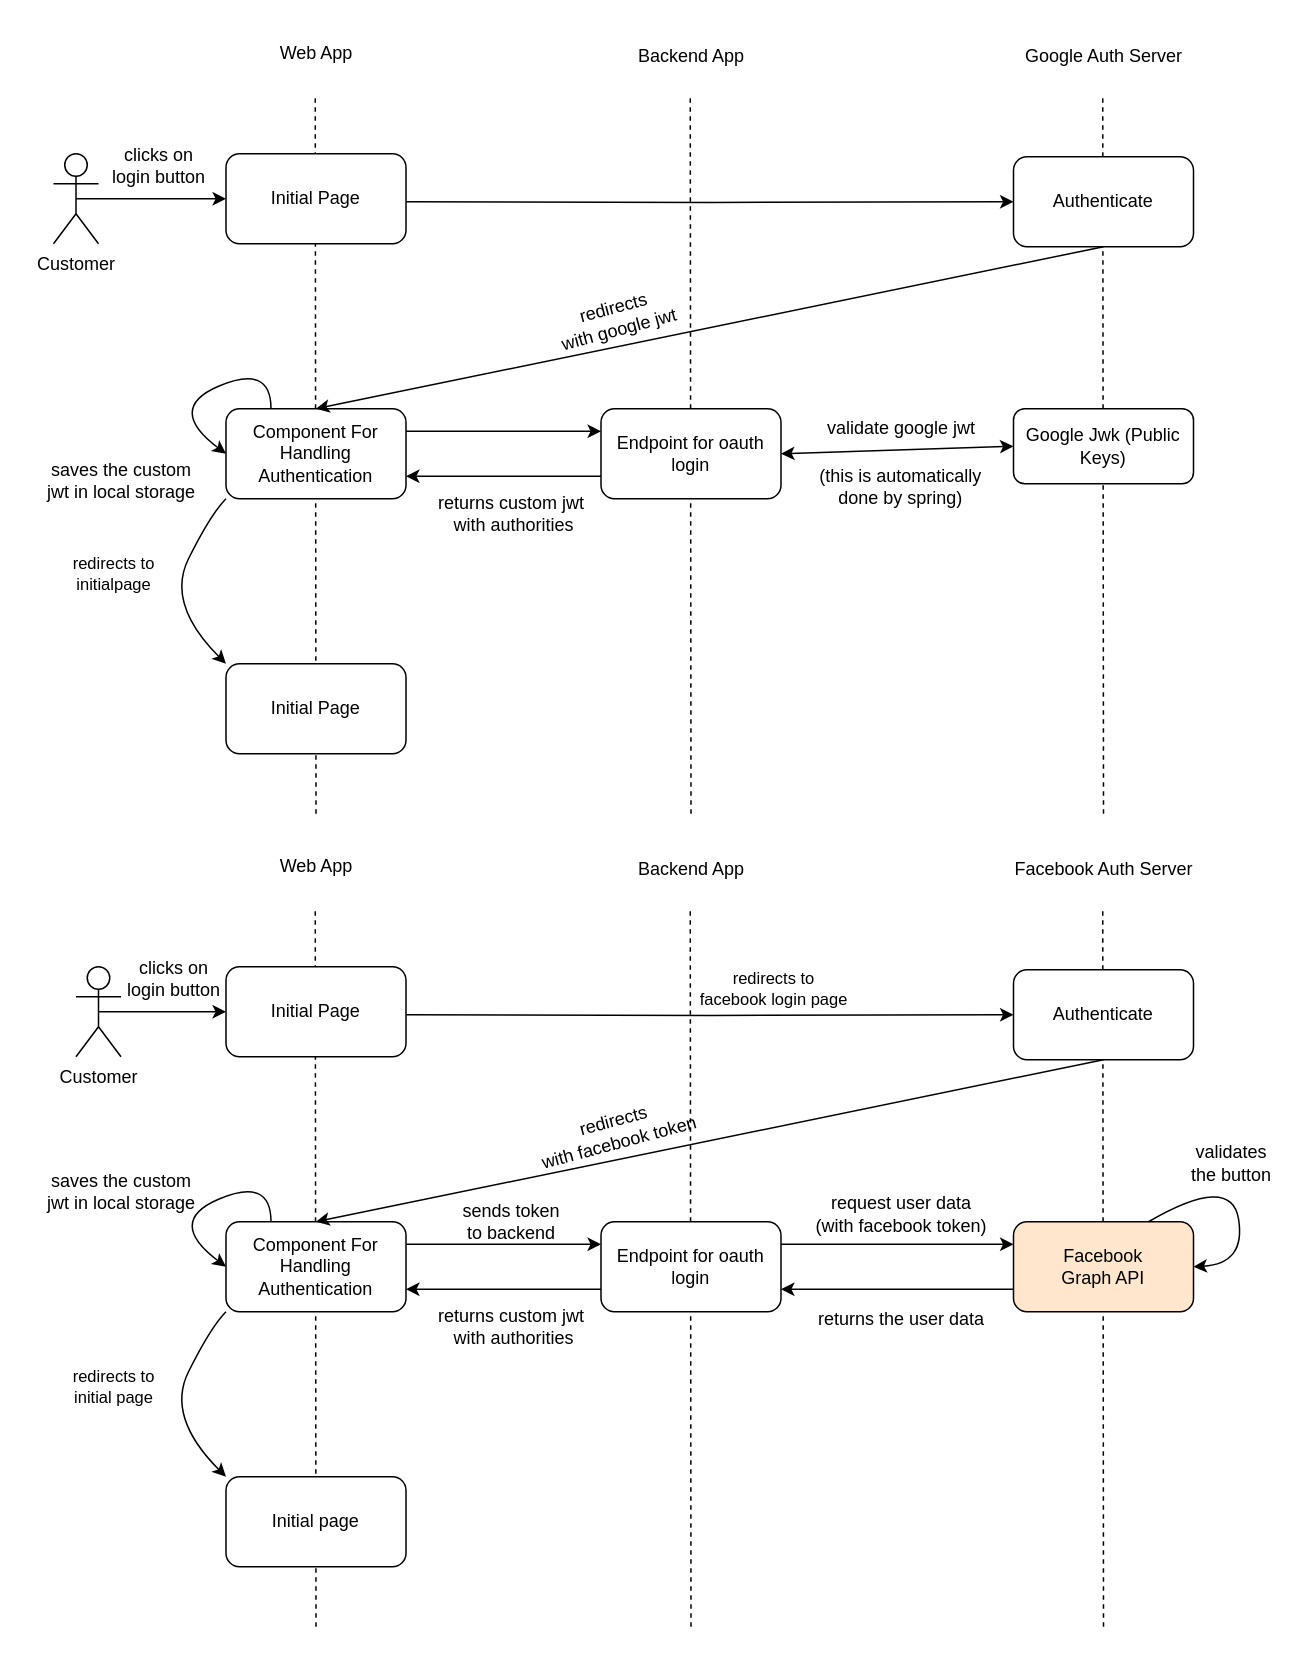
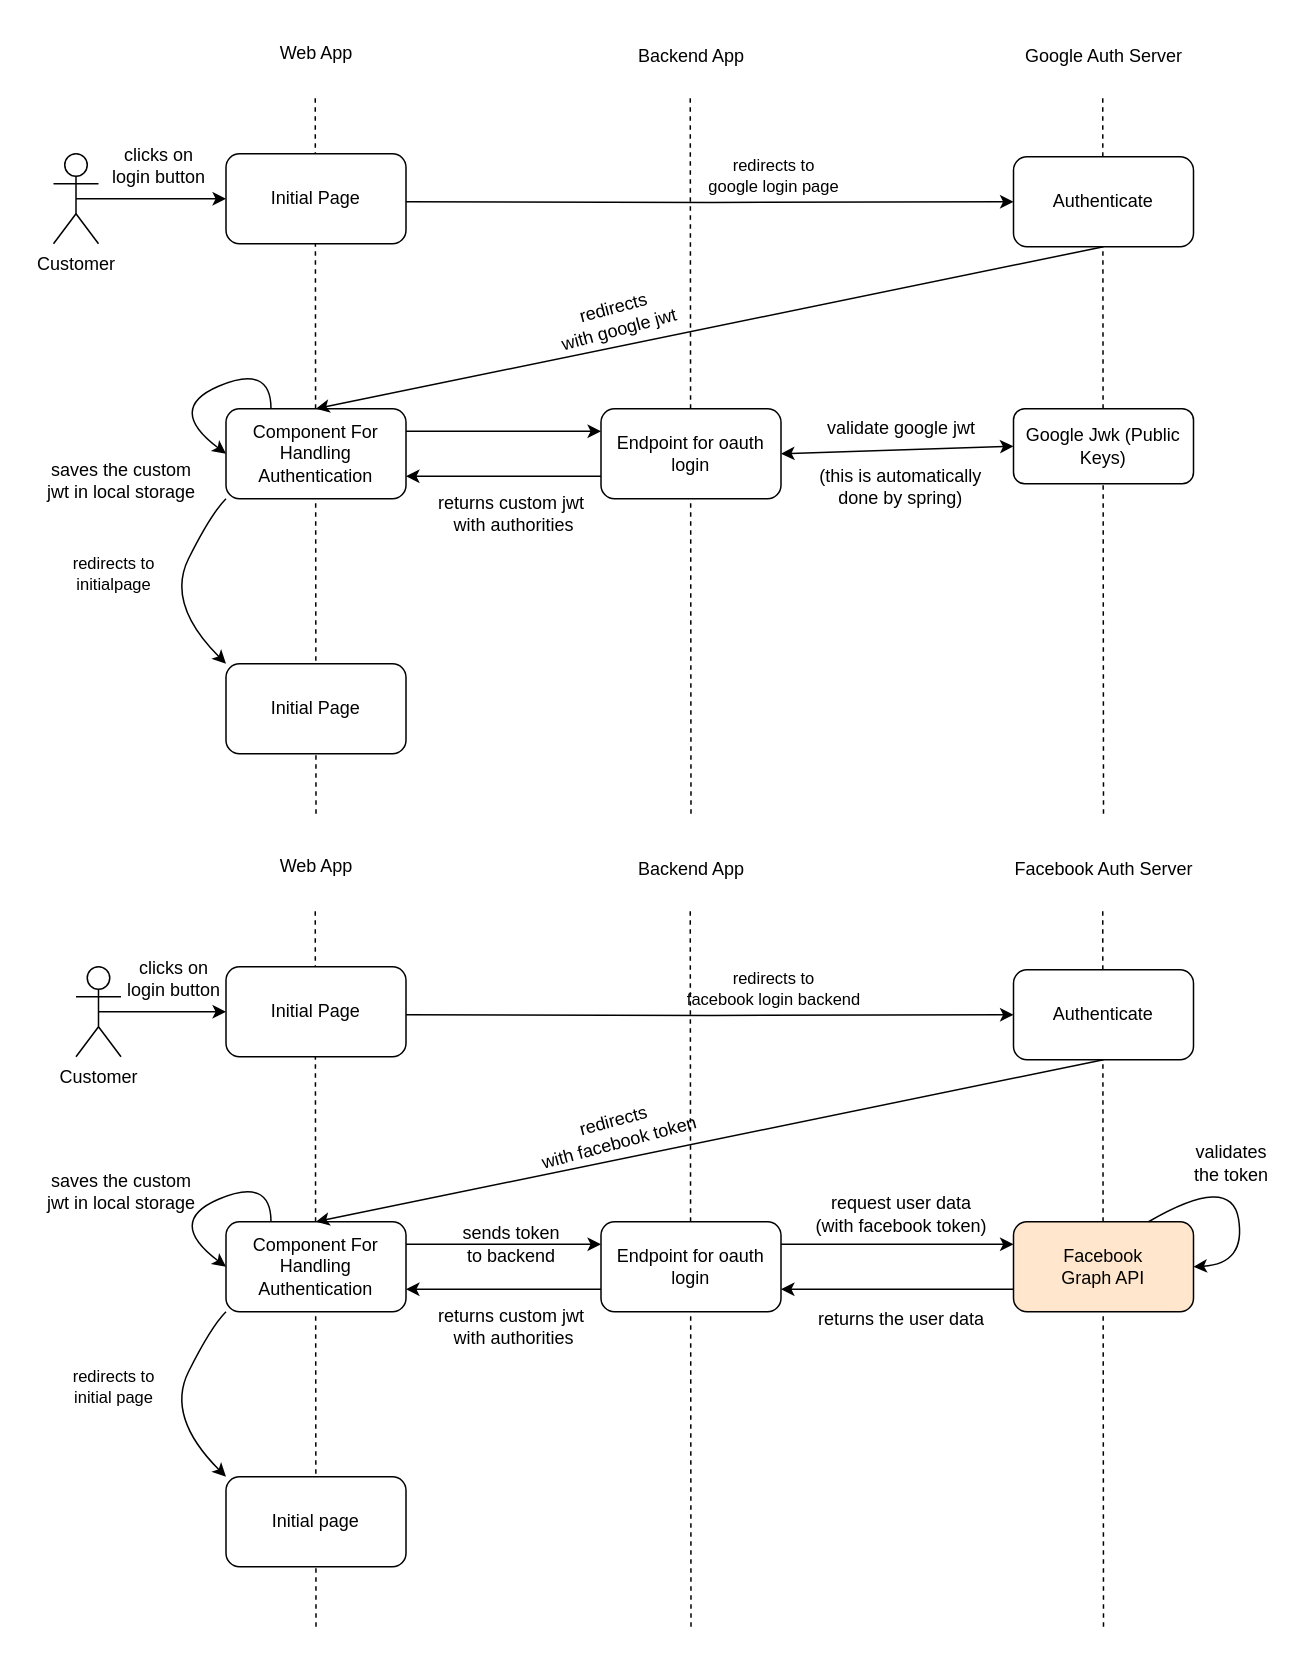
  <mxCell id="0" />
  <mxCell id="1" parent="0" />
  <mxCell id="2" style="edgeStyle=orthogonalEdgeStyle;rounded=0;orthogonalLoop=1;jettySize=auto;html=1;exitX=0.5;exitY=0.5;exitDx=0;exitDy=0;exitPerimeter=0;" edge="1" parent="1" source="3" target="5"><mxGeometry relative="1" as="geometry" /></mxCell>
  <mxCell id="3" value="Customer" style="shape=umlActor;verticalLabelPosition=bottom;verticalAlign=top;html=1;outlineConnect=0;" vertex="1" parent="1"><mxGeometry x="35" y="102" width="30" height="60" as="geometry" /></mxCell>
  <mxCell id="4" value="" style="endArrow=none;dashed=1;html=1;rounded=0;" edge="1" parent="1"><mxGeometry width="50" height="50" relative="1" as="geometry"><mxPoint x="210" y="542" as="sourcePoint" /><mxPoint x="209.5" y="62" as="targetPoint" /></mxGeometry></mxCell>
  <mxCell id="5" value="Initial Page" style="rounded=1;whiteSpace=wrap;html=1;" vertex="1" parent="1"><mxGeometry x="150" y="102" width="120" height="60" as="geometry" /></mxCell>
  <mxCell id="6" value="Web App" style="text;html=1;align=center;verticalAlign=middle;resizable=0;points=[];autosize=1;strokeColor=none;fillColor=none;" vertex="1" parent="1"><mxGeometry x="175" y="20" width="70" height="30" as="geometry" /></mxCell>
  <mxCell id="7" style="edgeStyle=orthogonalEdgeStyle;rounded=0;orthogonalLoop=1;jettySize=auto;html=1;exitX=0.5;exitY=0.5;exitDx=0;exitDy=0;exitPerimeter=0;" edge="1" parent="1" target="9"><mxGeometry relative="1" as="geometry"><mxPoint x="270" y="134" as="sourcePoint" /></mxGeometry></mxCell>
  <mxCell id="8" value="" style="endArrow=none;dashed=1;html=1;rounded=0;" edge="1" parent="1"><mxGeometry width="50" height="50" relative="1" as="geometry"><mxPoint x="735" y="542" as="sourcePoint" /><mxPoint x="734.5" y="64" as="targetPoint" /></mxGeometry></mxCell>
  <mxCell id="9" value="Authenticate" style="rounded=1;whiteSpace=wrap;html=1;" vertex="1" parent="1"><mxGeometry x="675" y="104" width="120" height="60" as="geometry" /></mxCell>
  <mxCell id="10" value="Google Auth Server" style="text;html=1;align=center;verticalAlign=middle;resizable=0;points=[];autosize=1;strokeColor=none;fillColor=none;" vertex="1" parent="1"><mxGeometry x="670" y="22" width="130" height="30" as="geometry" /></mxCell>
  <mxCell id="11" value="Component For Handling Authentication" style="rounded=1;whiteSpace=wrap;html=1;" vertex="1" parent="1"><mxGeometry x="150" y="272" width="120" height="60" as="geometry" /></mxCell>
  <mxCell id="12" value="" style="endArrow=classic;html=1;rounded=0;entryX=0.5;entryY=0;entryDx=0;entryDy=0;exitX=0.5;exitY=1;exitDx=0;exitDy=0;" edge="1" parent="1" source="9" target="11"><mxGeometry width="50" height="50" relative="1" as="geometry"><mxPoint x="675" y="164" as="sourcePoint" /><mxPoint x="280" y="312" as="targetPoint" /></mxGeometry></mxCell>
+ <mxCell id="13" value="redirects to &lt;br&gt;google login page" style="text;html=1;align=center;verticalAlign=middle;resizable=0;points=[];autosize=1;strokeColor=none;fillColor=none;fontSize=11;" vertex="1" parent="1"><mxGeometry x="460" y="97" width="110" height="40" as="geometry" /></mxCell>
  <mxCell id="14" value="redirects &lt;br&gt;with google jwt" style="text;html=1;align=center;verticalAlign=middle;resizable=0;points=[];autosize=1;strokeColor=none;fillColor=none;rotation=-15;" vertex="1" parent="1"><mxGeometry x="360" y="192" width="100" height="40" as="geometry" /></mxCell>
  <mxCell id="15" value="" style="endArrow=none;dashed=1;html=1;rounded=0;" edge="1" parent="1"><mxGeometry width="50" height="50" relative="1" as="geometry"><mxPoint x="460" y="542" as="sourcePoint" /><mxPoint x="459.5" y="64" as="targetPoint" /></mxGeometry></mxCell>
  <mxCell id="16" value="Backend App" style="text;html=1;align=center;verticalAlign=middle;resizable=0;points=[];autosize=1;strokeColor=none;fillColor=none;" vertex="1" parent="1"><mxGeometry x="415" y="22" width="90" height="30" as="geometry" /></mxCell>
  <mxCell id="17" value="Endpoint for oauth login" style="rounded=1;whiteSpace=wrap;html=1;" vertex="1" parent="1"><mxGeometry x="400" y="272" width="120" height="60" as="geometry" /></mxCell>
  <mxCell id="18" value="" style="endArrow=classic;html=1;rounded=0;exitX=1;exitY=0.25;exitDx=0;exitDy=0;entryX=0;entryY=0.25;entryDx=0;entryDy=0;" edge="1" parent="1" source="11" target="17"><mxGeometry width="50" height="50" relative="1" as="geometry"><mxPoint x="420" y="372" as="sourcePoint" /><mxPoint x="470" y="322" as="targetPoint" /></mxGeometry></mxCell>
  <mxCell id="19" value="" style="endArrow=classic;startArrow=classic;html=1;rounded=0;entryX=1;entryY=0.5;entryDx=0;entryDy=0;exitX=0;exitY=0.5;exitDx=0;exitDy=0;" edge="1" parent="1" source="20" target="17"><mxGeometry width="50" height="50" relative="1" as="geometry"><mxPoint x="710" y="392" as="sourcePoint" /><mxPoint x="470" y="322" as="targetPoint" /></mxGeometry></mxCell>
  <mxCell id="20" value="Google Jwk (Public Keys)" style="rounded=1;whiteSpace=wrap;html=1;" vertex="1" parent="1"><mxGeometry x="675" y="272" width="120" height="50" as="geometry" /></mxCell>
  <mxCell id="21" value="validate google jwt" style="text;html=1;align=center;verticalAlign=middle;resizable=0;points=[];autosize=1;strokeColor=none;fillColor=none;rotation=0;" vertex="1" parent="1"><mxGeometry x="540" y="270" width="120" height="30" as="geometry" /></mxCell>
  <mxCell id="22" value="Initial Page" style="rounded=1;whiteSpace=wrap;html=1;" vertex="1" parent="1"><mxGeometry x="150" y="442" width="120" height="60" as="geometry" /></mxCell>
  <mxCell id="23" value="" style="endArrow=classic;html=1;rounded=0;entryX=1;entryY=0.75;entryDx=0;entryDy=0;exitX=0;exitY=0.75;exitDx=0;exitDy=0;" edge="1" parent="1" source="17" target="11"><mxGeometry width="50" height="50" relative="1" as="geometry"><mxPoint x="430" y="392" as="sourcePoint" /><mxPoint x="480" y="342" as="targetPoint" /></mxGeometry></mxCell>
  <mxCell id="24" value="returns custom jwt&lt;br&gt;&amp;nbsp;with authorities" style="text;html=1;align=center;verticalAlign=middle;resizable=0;points=[];autosize=1;strokeColor=none;fillColor=none;rotation=0;" vertex="1" parent="1"><mxGeometry x="280" y="322" width="120" height="40" as="geometry" /></mxCell>
  <mxCell id="25" value="" style="curved=1;endArrow=classic;html=1;rounded=0;entryX=0;entryY=0;entryDx=0;entryDy=0;exitX=0;exitY=1;exitDx=0;exitDy=0;" edge="1" parent="1" source="11" target="22"><mxGeometry width="50" height="50" relative="1" as="geometry"><mxPoint x="90" y="342" as="sourcePoint" /><mxPoint x="140" y="292" as="targetPoint" /><Array as="points"><mxPoint x="140" y="342" /><mxPoint x="110" y="402" /></Array></mxGeometry></mxCell>
  <mxCell id="26" value="redirects to &lt;br&gt;initialpage" style="text;html=1;align=center;verticalAlign=middle;resizable=0;points=[];autosize=1;strokeColor=none;fillColor=none;fontSize=11;" vertex="1" parent="1"><mxGeometry x="35" y="362" width="80" height="40" as="geometry" /></mxCell>
  <mxCell id="27" value="" style="curved=1;endArrow=classic;html=1;rounded=0;exitX=0.25;exitY=0;exitDx=0;exitDy=0;entryX=0;entryY=0.5;entryDx=0;entryDy=0;" edge="1" parent="1" source="11" target="11"><mxGeometry width="50" height="50" relative="1" as="geometry"><mxPoint x="130" y="242" as="sourcePoint" /><mxPoint x="180" y="192" as="targetPoint" /><Array as="points"><mxPoint x="180" y="242" /><mxPoint x="110" y="272" /></Array></mxGeometry></mxCell>
  <mxCell id="28" value="saves the custom&lt;br&gt;jwt in local storage" style="text;html=1;align=center;verticalAlign=middle;resizable=0;points=[];autosize=1;strokeColor=none;fillColor=none;" vertex="1" parent="1"><mxGeometry y="300" width="120" height="40" as="geometry" x="20" /></mxCell>
  <mxCell id="29" style="edgeStyle=orthogonalEdgeStyle;rounded=0;orthogonalLoop=1;jettySize=auto;html=1;exitX=0.5;exitY=0.5;exitDx=0;exitDy=0;exitPerimeter=0;" edge="1" parent="1" source="30" target="32"><mxGeometry relative="1" as="geometry" /></mxCell>
  <mxCell id="30" value="Customer" style="shape=umlActor;verticalLabelPosition=bottom;verticalAlign=top;html=1;outlineConnect=0;" vertex="1" parent="1"><mxGeometry x="50" y="644" width="30" height="60" as="geometry" /></mxCell>
  <mxCell id="31" value="" style="endArrow=none;dashed=1;html=1;rounded=0;" edge="1" parent="1"><mxGeometry width="50" height="50" relative="1" as="geometry"><mxPoint x="210" y="1084" as="sourcePoint" /><mxPoint x="209.5" y="604" as="targetPoint" /></mxGeometry></mxCell>
  <mxCell id="32" value="Initial Page" style="rounded=1;whiteSpace=wrap;html=1;" vertex="1" parent="1"><mxGeometry x="150" y="644" width="120" height="60" as="geometry" /></mxCell>
  <mxCell id="33" value="Web App" style="text;html=1;align=center;verticalAlign=middle;resizable=0;points=[];autosize=1;strokeColor=none;fillColor=none;" vertex="1" parent="1"><mxGeometry x="175" y="562" width="70" height="30" as="geometry" /></mxCell>
  <mxCell id="34" style="edgeStyle=orthogonalEdgeStyle;rounded=0;orthogonalLoop=1;jettySize=auto;html=1;exitX=0.5;exitY=0.5;exitDx=0;exitDy=0;exitPerimeter=0;" edge="1" parent="1" target="36"><mxGeometry relative="1" as="geometry"><mxPoint x="270" y="676" as="sourcePoint" /></mxGeometry></mxCell>
  <mxCell id="35" value="" style="endArrow=none;dashed=1;html=1;rounded=0;" edge="1" parent="1"><mxGeometry width="50" height="50" relative="1" as="geometry"><mxPoint x="735" y="1084" as="sourcePoint" /><mxPoint x="734.5" y="606" as="targetPoint" /></mxGeometry></mxCell>
  <mxCell id="36" value="Authenticate" style="rounded=1;whiteSpace=wrap;html=1;" vertex="1" parent="1"><mxGeometry x="675" y="646" width="120" height="60" as="geometry" /></mxCell>
  <mxCell id="37" value="Facebook Auth Server" style="text;html=1;align=center;verticalAlign=middle;resizable=0;points=[];autosize=1;strokeColor=none;fillColor=none;" vertex="1" parent="1"><mxGeometry x="665" y="564" width="140" height="30" as="geometry" /></mxCell>
  <mxCell id="38" value="Component For Handling Authentication" style="rounded=1;whiteSpace=wrap;html=1;" vertex="1" parent="1"><mxGeometry x="150" y="814" width="120" height="60" as="geometry" /></mxCell>
  <mxCell id="39" value="" style="endArrow=classic;html=1;rounded=0;entryX=0.5;entryY=0;entryDx=0;entryDy=0;exitX=0.5;exitY=1;exitDx=0;exitDy=0;" edge="1" parent="1" source="36" target="38"><mxGeometry width="50" height="50" relative="1" as="geometry"><mxPoint x="675" y="706" as="sourcePoint" /><mxPoint x="280" y="854" as="targetPoint" /></mxGeometry></mxCell>
- <mxCell id="40" value="redirects to &lt;br&gt;facebook login page" style="text;html=1;align=center;verticalAlign=middle;resizable=0;points=[];autosize=1;strokeColor=none;fillColor=none;fontSize=11;" vertex="1" parent="1"><mxGeometry x="455" y="639" width="120" height="40" as="geometry" /></mxCell>
+ <mxCell id="40" value="redirects to &lt;br&gt;facebook login backend" style="text;html=1;align=center;verticalAlign=middle;resizable=0;points=[];autosize=1;strokeColor=none;fillColor=none;fontSize=11;" vertex="1" parent="1"><mxGeometry x="455" y="639" width="120" height="40" as="geometry" /></mxCell>
  <mxCell id="41" value="redirects &lt;br&gt;with facebook token" style="text;html=1;align=center;verticalAlign=middle;resizable=0;points=[];autosize=1;strokeColor=none;fillColor=none;rotation=-15;" vertex="1" parent="1"><mxGeometry x="345" y="734" width="130" height="40" as="geometry" /></mxCell>
  <mxCell id="42" value="" style="endArrow=none;dashed=1;html=1;rounded=0;" edge="1" parent="1"><mxGeometry width="50" height="50" relative="1" as="geometry"><mxPoint x="460" y="1084" as="sourcePoint" /><mxPoint x="459.5" y="606" as="targetPoint" /></mxGeometry></mxCell>
  <mxCell id="43" value="Backend App" style="text;html=1;align=center;verticalAlign=middle;resizable=0;points=[];autosize=1;strokeColor=none;fillColor=none;" vertex="1" parent="1"><mxGeometry x="415" y="564" width="90" height="30" as="geometry" /></mxCell>
  <mxCell id="44" value="Endpoint for oauth login" style="rounded=1;whiteSpace=wrap;html=1;" vertex="1" parent="1"><mxGeometry x="400" y="814" width="120" height="60" as="geometry" /></mxCell>
  <mxCell id="45" value="" style="endArrow=classic;html=1;rounded=0;exitX=1;exitY=0.25;exitDx=0;exitDy=0;entryX=0;entryY=0.25;entryDx=0;entryDy=0;" edge="1" parent="1" source="38" target="44"><mxGeometry width="50" height="50" relative="1" as="geometry"><mxPoint x="420" y="914" as="sourcePoint" /><mxPoint x="470" y="864" as="targetPoint" /></mxGeometry></mxCell>
  <mxCell id="46" value="Facebook &lt;br&gt;Graph API" style="rounded=1;whiteSpace=wrap;html=1;fillColor=#ffe6cc;" vertex="1" parent="1"><mxGeometry x="675" y="814" width="120" height="60" as="geometry" /></mxCell>
- <mxCell id="47" value="sends token&lt;br&gt;to backend" style="text;html=1;align=center;verticalAlign=middle;resizable=0;points=[];autosize=1;strokeColor=none;fillColor=none;" vertex="1" parent="1"><mxGeometry x="295" y="794" width="90" height="40" as="geometry" /></mxCell>
+ <mxCell id="47" value="sends token&lt;br&gt;to backend" style="text;html=1;align=center;verticalAlign=middle;resizable=0;points=[];autosize=1;strokeColor=none;fillColor=none;" vertex="1" parent="1"><mxGeometry x="295" y="809" width="90" height="40" as="geometry" /></mxCell>
  <mxCell id="48" value="request user data&lt;br&gt;(with facebook token)" style="text;html=1;align=center;verticalAlign=middle;resizable=0;points=[];autosize=1;strokeColor=none;fillColor=none;rotation=0;" vertex="1" parent="1"><mxGeometry x="530" y="789" width="140" height="40" as="geometry" /></mxCell>
  <mxCell id="49" value="Initial page" style="rounded=1;whiteSpace=wrap;html=1;" vertex="1" parent="1"><mxGeometry x="150" y="984" width="120" height="60" as="geometry" /></mxCell>
  <mxCell id="50" value="" style="endArrow=classic;html=1;rounded=0;entryX=1;entryY=0.75;entryDx=0;entryDy=0;exitX=0;exitY=0.75;exitDx=0;exitDy=0;" edge="1" parent="1" source="44" target="38"><mxGeometry width="50" height="50" relative="1" as="geometry"><mxPoint x="430" y="934" as="sourcePoint" /><mxPoint x="480" y="884" as="targetPoint" /></mxGeometry></mxCell>
  <mxCell id="51" value="returns custom jwt&lt;br&gt;&amp;nbsp;with authorities" style="text;html=1;align=center;verticalAlign=middle;resizable=0;points=[];autosize=1;strokeColor=none;fillColor=none;rotation=0;" vertex="1" parent="1"><mxGeometry x="280" y="864" width="120" height="40" as="geometry" /></mxCell>
  <mxCell id="52" value="" style="curved=1;endArrow=classic;html=1;rounded=0;entryX=0;entryY=0;entryDx=0;entryDy=0;exitX=0;exitY=1;exitDx=0;exitDy=0;" edge="1" parent="1" source="38" target="49"><mxGeometry width="50" height="50" relative="1" as="geometry"><mxPoint x="90" y="884" as="sourcePoint" /><mxPoint x="140" y="834" as="targetPoint" /><Array as="points"><mxPoint x="140" y="884" /><mxPoint x="110" y="944" /></Array></mxGeometry></mxCell>
  <mxCell id="53" value="redirects to &lt;br&gt;initial page" style="text;html=1;align=center;verticalAlign=middle;resizable=0;points=[];autosize=1;strokeColor=none;fillColor=none;fontSize=11;" vertex="1" parent="1"><mxGeometry x="35" y="904" width="80" height="40" as="geometry" /></mxCell>
  <mxCell id="54" value="" style="curved=1;endArrow=classic;html=1;rounded=0;exitX=0.25;exitY=0;exitDx=0;exitDy=0;entryX=0;entryY=0.5;entryDx=0;entryDy=0;" edge="1" parent="1" source="38" target="38"><mxGeometry width="50" height="50" relative="1" as="geometry"><mxPoint x="130" y="784" as="sourcePoint" /><mxPoint x="180" y="734" as="targetPoint" /><Array as="points"><mxPoint x="180" y="784" /><mxPoint x="110" y="814" /></Array></mxGeometry></mxCell>
  <mxCell id="55" value="saves the custom&lt;br&gt;jwt in local storage" style="text;html=1;align=center;verticalAlign=middle;resizable=0;points=[];autosize=1;strokeColor=none;fillColor=none;" vertex="1" parent="1"><mxGeometry y="774" width="120" height="40" as="geometry" x="20" /></mxCell>
  <mxCell id="56" value="" style="endArrow=classic;html=1;rounded=0;entryX=0;entryY=0.25;entryDx=0;entryDy=0;exitX=1;exitY=0.25;exitDx=0;exitDy=0;" edge="1" parent="1" source="44" target="46"><mxGeometry width="50" height="50" relative="1" as="geometry"><mxPoint x="430" y="912" as="sourcePoint" /><mxPoint x="480" y="862" as="targetPoint" /></mxGeometry></mxCell>
  <mxCell id="57" value="" style="curved=1;endArrow=classic;html=1;rounded=0;exitX=0.75;exitY=0;exitDx=0;exitDy=0;entryX=1;entryY=0.5;entryDx=0;entryDy=0;" edge="1" parent="1" source="46" target="46"><mxGeometry width="50" height="50" relative="1" as="geometry"><mxPoint x="820" y="834" as="sourcePoint" /><mxPoint x="870" y="784" as="targetPoint" /><Array as="points"><mxPoint x="820" y="782" /><mxPoint x="830" y="842" /></Array></mxGeometry></mxCell>
- <mxCell id="58" value="validates&lt;br&gt;the button" style="text;html=1;align=center;verticalAlign=middle;resizable=0;points=[];autosize=1;strokeColor=none;fillColor=none;" vertex="1" parent="1"><mxGeometry x="785" y="755" width="70" height="40" as="geometry" /></mxCell>
+ <mxCell id="58" value="validates&lt;br&gt;the token" style="text;html=1;align=center;verticalAlign=middle;resizable=0;points=[];autosize=1;strokeColor=none;fillColor=none;" vertex="1" parent="1"><mxGeometry x="785" y="755" width="70" height="40" as="geometry" /></mxCell>
  <mxCell id="59" value="" style="endArrow=classic;html=1;rounded=0;entryX=1;entryY=0.75;entryDx=0;entryDy=0;exitX=0;exitY=0.75;exitDx=0;exitDy=0;" edge="1" parent="1" source="46" target="44"><mxGeometry width="50" height="50" relative="1" as="geometry"><mxPoint x="610" y="909" as="sourcePoint" /><mxPoint x="660" y="859" as="targetPoint" /></mxGeometry></mxCell>
  <mxCell id="60" value="returns the user data" style="text;html=1;align=center;verticalAlign=middle;resizable=0;points=[];autosize=1;strokeColor=none;fillColor=none;" vertex="1" parent="1"><mxGeometry x="535" y="864" width="130" height="30" as="geometry" /></mxCell>
  <mxCell id="61" value="(this is automatically done by spring)" style="text;html=1;strokeColor=none;fillColor=none;align=center;verticalAlign=middle;whiteSpace=wrap;rounded=0;" vertex="1" parent="1"><mxGeometry x="540" y="308" width="120" height="32" as="geometry" /></mxCell>
  <mxCell id="62" value="clicks on &lt;br&gt;login button" style="text;html=1;align=center;verticalAlign=middle;resizable=0;points=[];autosize=1;strokeColor=none;fillColor=none;" vertex="1" parent="1"><mxGeometry x="60" y="90" width="90" height="40" as="geometry" /></mxCell>
  <mxCell id="63" value="clicks on &lt;br&gt;login button" style="text;html=1;align=center;verticalAlign=middle;resizable=0;points=[];autosize=1;strokeColor=none;fillColor=none;" vertex="1" parent="1"><mxGeometry x="70" y="632" width="90" height="40" as="geometry" /></mxCell>
